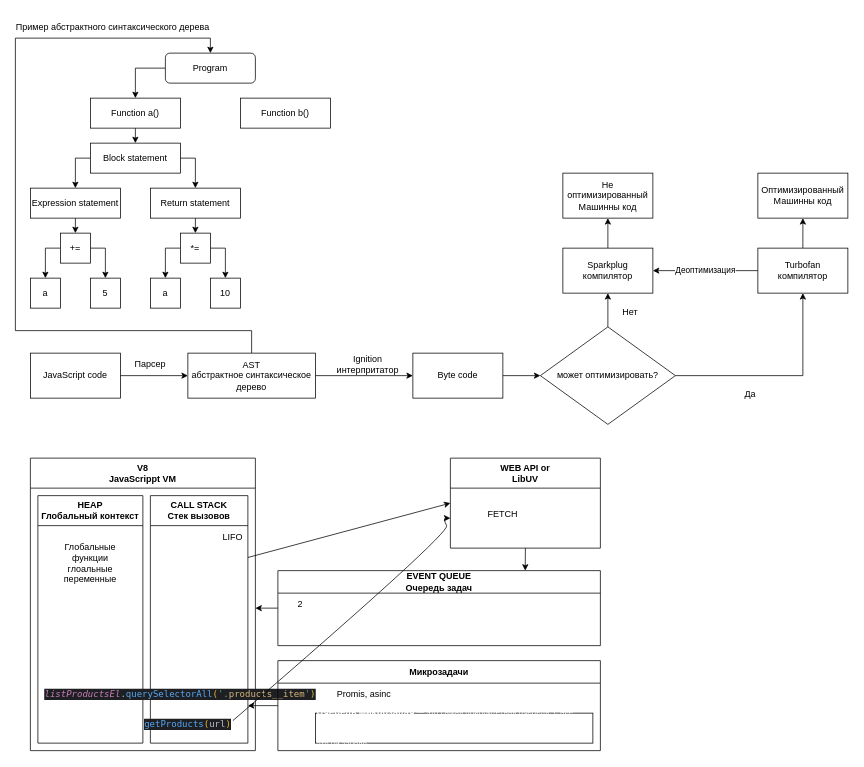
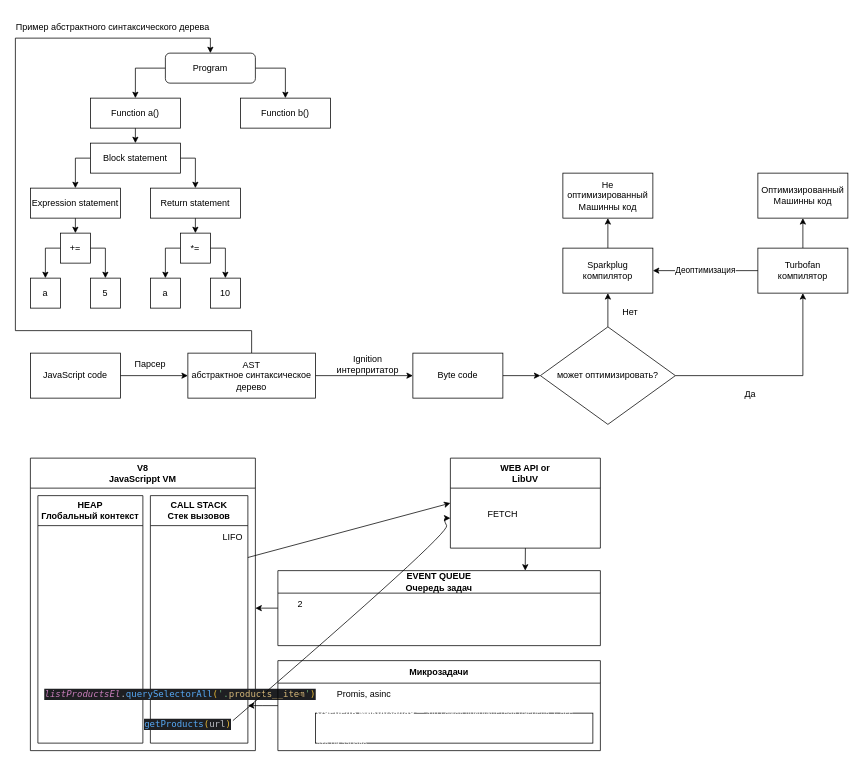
  <mxCell id="0" />
  <mxCell id="1" parent="0" />
  <mxCell id="2" value="V8&lt;br&gt;JavaScrippt VM" style="swimlane;whiteSpace=wrap;html=1;startSize=40;" parent="1" vertex="1"><mxGeometry x="40" y="610" width="300" height="390" as="geometry" /></mxCell>
  <mxCell id="3" value="HEAP&lt;br&gt;Глобальный контекст" style="swimlane;whiteSpace=wrap;html=1;startSize=40;" parent="2" vertex="1"><mxGeometry x="10" y="50" width="140" height="330" as="geometry" /></mxCell>
- <mxCell id="4" value="Глобальные функции&lt;br&gt;глоальные переменные" style="text;html=1;strokeColor=none;fillColor=none;align=center;verticalAlign=middle;whiteSpace=wrap;rounded=0;" parent="3" vertex="1"><mxGeometry x="10" y="60" width="120" height="60" as="geometry" /></mxCell>
  <mxCell id="5" value="CALL STACK&lt;br&gt;Стек вызовов" style="swimlane;whiteSpace=wrap;html=1;startSize=40;" parent="2" vertex="1"><mxGeometry x="160" y="50" width="130" height="330" as="geometry" /></mxCell>
  <mxCell id="6" value="LIFO" style="text;html=1;strokeColor=none;fillColor=none;align=center;verticalAlign=middle;whiteSpace=wrap;rounded=0;" parent="5" vertex="1"><mxGeometry x="80" y="40" width="60" height="30" as="geometry" /></mxCell>
  <mxCell id="7" value="&lt;div style=&quot;background-color:#1e1f22;color:#bcbec4&quot;&gt;&lt;pre style=&quot;font-family:'JetBrains Mono',monospace;font-size:10,5pt;&quot;&gt;&lt;span style=&quot;color:#56a8f5;&quot;&gt;getProducts&lt;/span&gt;&lt;span style=&quot;color:#e8ba36;&quot;&gt;(&lt;/span&gt;url&lt;span style=&quot;color:#e8ba36;&quot;&gt;)&lt;/span&gt;&lt;/pre&gt;&lt;/div&gt;" style="text;html=1;strokeColor=none;fillColor=none;align=center;verticalAlign=middle;whiteSpace=wrap;rounded=0;" vertex="1" parent="5"><mxGeometry x="20" y="290" width="60" height="30" as="geometry" /></mxCell>
  <mxCell id="8" value="&lt;div style=&quot;background-color:#1e1f22;color:#bcbec4&quot;&gt;&lt;pre style=&quot;font-family:'JetBrains Mono',monospace;font-size:10,5pt;&quot;&gt;&lt;span style=&quot;color:#c77dba;font-style:italic;&quot;&gt;listProductsEl&lt;/span&gt;.&lt;span style=&quot;color:#56a8f5;&quot;&gt;querySelectorAll&lt;/span&gt;&lt;span style=&quot;color:#e8ba36;&quot;&gt;(&lt;/span&gt;&lt;span style=&quot;color:#6aab73;&quot;&gt;'.&lt;/span&gt;&lt;span style=&quot;color:#d5b778;&quot;&gt;products__item&lt;/span&gt;&lt;span style=&quot;color:#6aab73;&quot;&gt;'&lt;/span&gt;&lt;span style=&quot;color:#e8ba36;&quot;&gt;)&lt;/span&gt;&lt;/pre&gt;&lt;/div&gt;" style="text;html=1;strokeColor=none;fillColor=none;align=center;verticalAlign=middle;whiteSpace=wrap;rounded=0;" vertex="1" parent="5"><mxGeometry x="10" y="250" width="60" height="30" as="geometry" /></mxCell>
  <mxCell id="9" style="edgeStyle=none;html=1;exitX=0;exitY=0.5;exitDx=0;exitDy=0;" parent="1" source="10" edge="1"><mxGeometry relative="1" as="geometry"><mxPoint x="340" y="810" as="targetPoint" /></mxGeometry></mxCell>
  <mxCell id="10" value="EVENT QUEUE&lt;br&gt;Очередь задач" style="swimlane;whiteSpace=wrap;html=1;startSize=30;" parent="1" vertex="1"><mxGeometry x="370" y="760" width="430" height="100" as="geometry" /></mxCell>
  <mxCell id="11" value="2" style="text;html=1;strokeColor=none;fillColor=none;align=center;verticalAlign=middle;whiteSpace=wrap;rounded=0;" parent="10" vertex="1"><mxGeometry y="30" width="60" height="30" as="geometry" /></mxCell>
  <mxCell id="12" value="&lt;b style=&quot;font-size: 12px;&quot;&gt;&lt;span style=&quot;font-family: -apple-system, BlinkMacSystemFont, Arial, sans-serif;&quot;&gt;Из&amp;nbsp;&lt;/span&gt;&lt;span style=&quot;transition: opacity 0.2s ease-in-out 0s, color 0.2s ease-in-out 0s, text-decoration 0.2s ease-in-out 0s, background-color 0.2s ease-in-out 0s, -webkit-text-decoration 0.2s ease-in-out 0s; quotes: &amp;quot;«&amp;quot; &amp;quot;»&amp;quot;; -webkit-font-smoothing: antialiased; font-family: -apple-system, BlinkMacSystemFont, Arial, sans-serif;&quot;&gt;очереди задач&lt;/span&gt;&lt;/b&gt;&lt;span style=&quot;font-family: -apple-system, BlinkMacSystemFont, Arial, sans-serif;&quot;&gt;&amp;nbsp;движок выполняет, как правило, одно или несколько заданий, стараясь уложиться в 16,6 миллисекунды. Как только пройдёт отведённое время, движок пойдёт обновлять интерфейс, даже если в очереди остались задачи. К ним он вернётся на следующем витке цикла событий.&lt;/span&gt;" style="text;html=1;strokeColor=none;fillColor=none;align=left;verticalAlign=middle;whiteSpace=wrap;rounded=0;labelBackgroundColor=none;fontSize=10;fontColor=#FFFFFF;" parent="10" vertex="1"><mxGeometry x="60" y="50" width="370" height="30" as="geometry" /></mxCell>
  <mxCell id="13" style="edgeStyle=none;html=1;exitX=0.5;exitY=1;exitDx=0;exitDy=0;entryX=0.767;entryY=0;entryDx=0;entryDy=0;entryPerimeter=0;" parent="1" source="14" target="10" edge="1"><mxGeometry relative="1" as="geometry" /></mxCell>
  <mxCell id="14" value="WEB API or&lt;br&gt;LibUV" style="swimlane;whiteSpace=wrap;html=1;startSize=40;" parent="1" vertex="1"><mxGeometry x="600" y="610" width="200" height="120" as="geometry" /></mxCell>
  <mxCell id="15" value="FETCH" style="text;html=1;strokeColor=none;fillColor=none;align=center;verticalAlign=middle;whiteSpace=wrap;rounded=0;" vertex="1" parent="14"><mxGeometry x="40" y="60" width="60" height="30" as="geometry" /></mxCell>
  <mxCell id="16" style="edgeStyle=none;html=1;exitX=1;exitY=0.25;exitDx=0;exitDy=0;entryX=0;entryY=0.5;entryDx=0;entryDy=0;fontSize=12;fontColor=#FFFFFF;" parent="1" source="5" target="14" edge="1"><mxGeometry relative="1" as="geometry" /></mxCell>
  <mxCell id="17" style="edgeStyle=orthogonalEdgeStyle;rounded=0;orthogonalLoop=1;jettySize=auto;html=1;exitX=0;exitY=0.5;exitDx=0;exitDy=0;" parent="1" source="18" edge="1"><mxGeometry relative="1" as="geometry"><mxPoint x="330" y="940" as="targetPoint" /></mxGeometry></mxCell>
  <mxCell id="18" value="Микрозадачи" style="swimlane;whiteSpace=wrap;html=1;startSize=30;" parent="1" vertex="1"><mxGeometry x="370" y="880" width="430" height="120" as="geometry" /></mxCell>
+ <mxCell id="19" value="1" style="text;html=1;strokeColor=none;fillColor=none;align=center;verticalAlign=middle;whiteSpace=wrap;rounded=0;" parent="18" vertex="1"><mxGeometry y="30" width="60" height="30" as="geometry" /></mxCell>
  <mxCell id="20" value="Promis, asinc" style="text;html=1;strokeColor=none;fillColor=none;align=center;verticalAlign=middle;whiteSpace=wrap;rounded=0;" parent="18" vertex="1"><mxGeometry x="60" y="30" width="110" height="30" as="geometry" /></mxCell>
  <mxCell id="21" value="&lt;font color=&quot;#ffffff&quot; style=&quot;&quot;&gt;&lt;span style=&quot;transition: opacity 0.2s ease-in-out 0s, color 0.2s ease-in-out 0s, text-decoration 0.2s ease-in-out 0s, background-color 0.2s ease-in-out 0s, -webkit-text-decoration 0.2s ease-in-out 0s; quotes: &amp;quot;«&amp;quot; &amp;quot;»&amp;quot;; -webkit-font-smoothing: antialiased; font-family: -apple-system, BlinkMacSystemFont, Arial, sans-serif;&quot;&gt;&lt;font style=&quot;font-size: 12px;&quot;&gt;&lt;b&gt;Очередь микрозадач&lt;/b&gt;&lt;/font&gt;&lt;/span&gt;&lt;span style=&quot;font-size: 10px; font-family: -apple-system, BlinkMacSystemFont, Arial, sans-serif;&quot;&gt;&amp;nbsp;— это самая приоритетная очередь, с неё начинается выполнение кода. Работа браузера с этой очередью продолжается до тех пор, пока в ней есть задачи, сколько бы времени это ни заняло.&lt;/span&gt;&lt;/font&gt;" style="text;html=1;strokeColor=#000000;fillColor=none;align=left;verticalAlign=middle;whiteSpace=wrap;rounded=0;" parent="18" vertex="1"><mxGeometry x="50" y="70" width="370" height="40" as="geometry" /></mxCell>
  <mxCell id="22" style="edgeStyle=orthogonalEdgeStyle;rounded=0;orthogonalLoop=1;jettySize=auto;html=1;exitX=1;exitY=0.5;exitDx=0;exitDy=0;entryX=0;entryY=0.5;entryDx=0;entryDy=0;" parent="1" source="23" target="26" edge="1"><mxGeometry relative="1" as="geometry" /></mxCell>
  <mxCell id="23" value="JavaScript code" style="rounded=0;whiteSpace=wrap;html=1;" parent="1" vertex="1"><mxGeometry x="40" y="470" width="120" height="60" as="geometry" /></mxCell>
  <mxCell id="24" style="edgeStyle=orthogonalEdgeStyle;rounded=0;orthogonalLoop=1;jettySize=auto;html=1;exitX=0.5;exitY=0;exitDx=0;exitDy=0;entryX=0.5;entryY=0;entryDx=0;entryDy=0;" parent="1" source="26" target="47" edge="1"><mxGeometry relative="1" as="geometry"><Array as="points"><mxPoint x="335" y="440" /><mxPoint x="20" y="440" /><mxPoint x="20" y="50" /><mxPoint x="280" y="50" /></Array></mxGeometry></mxCell>
  <mxCell id="25" style="edgeStyle=orthogonalEdgeStyle;rounded=0;orthogonalLoop=1;jettySize=auto;html=1;exitX=1;exitY=0.5;exitDx=0;exitDy=0;entryX=0;entryY=0.5;entryDx=0;entryDy=0;" parent="1" source="26" target="28" edge="1"><mxGeometry relative="1" as="geometry" /></mxCell>
  <mxCell id="26" value="AST&lt;br&gt;абстрактное синтаксическое дерево" style="rounded=0;whiteSpace=wrap;html=1;" parent="1" vertex="1"><mxGeometry x="250" y="470" width="170" height="60" as="geometry" /></mxCell>
  <mxCell id="27" style="edgeStyle=orthogonalEdgeStyle;rounded=0;orthogonalLoop=1;jettySize=auto;html=1;exitX=1;exitY=0.5;exitDx=0;exitDy=0;entryX=0;entryY=0.5;entryDx=0;entryDy=0;" parent="1" source="28" target="56" edge="1"><mxGeometry relative="1" as="geometry" /></mxCell>
  <mxCell id="28" value="Byte code" style="rounded=0;whiteSpace=wrap;html=1;" parent="1" vertex="1"><mxGeometry x="550" y="470" width="120" height="60" as="geometry" /></mxCell>
  <mxCell id="29" value="Не оптимизированный&lt;br&gt;Машинны код" style="rounded=0;whiteSpace=wrap;html=1;" parent="1" vertex="1"><mxGeometry x="750" y="230" width="120" height="60" as="geometry" /></mxCell>
  <mxCell id="30" value="a" style="rounded=0;whiteSpace=wrap;html=1;" parent="1" vertex="1"><mxGeometry x="40" y="370" width="40" height="40" as="geometry" /></mxCell>
  <mxCell id="31" value="5" style="rounded=0;whiteSpace=wrap;html=1;" parent="1" vertex="1"><mxGeometry x="120" y="370" width="40" height="40" as="geometry" /></mxCell>
  <mxCell id="32" style="edgeStyle=orthogonalEdgeStyle;rounded=0;orthogonalLoop=1;jettySize=auto;html=1;exitX=0;exitY=0.5;exitDx=0;exitDy=0;entryX=0.5;entryY=0;entryDx=0;entryDy=0;" parent="1" source="34" target="30" edge="1"><mxGeometry relative="1" as="geometry" /></mxCell>
  <mxCell id="33" style="edgeStyle=orthogonalEdgeStyle;rounded=0;orthogonalLoop=1;jettySize=auto;html=1;exitX=1;exitY=0.5;exitDx=0;exitDy=0;entryX=0.5;entryY=0;entryDx=0;entryDy=0;" parent="1" source="34" target="31" edge="1"><mxGeometry relative="1" as="geometry" /></mxCell>
  <mxCell id="34" value="+=" style="rounded=0;whiteSpace=wrap;html=1;" parent="1" vertex="1"><mxGeometry x="80" y="310" width="40" height="40" as="geometry" /></mxCell>
  <mxCell id="35" style="edgeStyle=orthogonalEdgeStyle;rounded=0;orthogonalLoop=1;jettySize=auto;html=1;exitX=0.5;exitY=1;exitDx=0;exitDy=0;entryX=0.5;entryY=0;entryDx=0;entryDy=0;" parent="1" source="36" target="34" edge="1"><mxGeometry relative="1" as="geometry" /></mxCell>
  <mxCell id="36" value="Expression statement" style="rounded=0;whiteSpace=wrap;html=1;" parent="1" vertex="1"><mxGeometry x="40" y="250" width="120" height="40" as="geometry" /></mxCell>
  <mxCell id="37" style="edgeStyle=orthogonalEdgeStyle;rounded=0;orthogonalLoop=1;jettySize=auto;html=1;exitX=0.5;exitY=1;exitDx=0;exitDy=0;entryX=0.5;entryY=0;entryDx=0;entryDy=0;" parent="1" source="38" target="52" edge="1"><mxGeometry relative="1" as="geometry" /></mxCell>
  <mxCell id="38" value="Return statement" style="rounded=0;whiteSpace=wrap;html=1;" parent="1" vertex="1"><mxGeometry x="200" y="250" width="120" height="40" as="geometry" /></mxCell>
  <mxCell id="39" style="edgeStyle=orthogonalEdgeStyle;rounded=0;orthogonalLoop=1;jettySize=auto;html=1;exitX=0;exitY=0.5;exitDx=0;exitDy=0;entryX=0.5;entryY=0;entryDx=0;entryDy=0;" parent="1" source="41" target="36" edge="1"><mxGeometry relative="1" as="geometry" /></mxCell>
  <mxCell id="40" style="edgeStyle=orthogonalEdgeStyle;rounded=0;orthogonalLoop=1;jettySize=auto;html=1;exitX=1;exitY=0.5;exitDx=0;exitDy=0;entryX=0.5;entryY=0;entryDx=0;entryDy=0;" parent="1" source="41" target="38" edge="1"><mxGeometry relative="1" as="geometry" /></mxCell>
  <mxCell id="41" value="Block statement" style="rounded=0;whiteSpace=wrap;html=1;" parent="1" vertex="1"><mxGeometry x="120" y="190" width="120" height="40" as="geometry" /></mxCell>
  <mxCell id="42" style="edgeStyle=orthogonalEdgeStyle;rounded=0;orthogonalLoop=1;jettySize=auto;html=1;exitX=0.5;exitY=1;exitDx=0;exitDy=0;entryX=0.5;entryY=0;entryDx=0;entryDy=0;" parent="1" source="43" target="41" edge="1"><mxGeometry relative="1" as="geometry" /></mxCell>
  <mxCell id="43" value="Function a()" style="rounded=0;whiteSpace=wrap;html=1;" parent="1" vertex="1"><mxGeometry x="120" y="130" width="120" height="40" as="geometry" /></mxCell>
  <mxCell id="44" value="Function b()" style="rounded=0;whiteSpace=wrap;html=1;" parent="1" vertex="1"><mxGeometry x="320" y="130" width="120" height="40" as="geometry" /></mxCell>
  <mxCell id="45" style="edgeStyle=orthogonalEdgeStyle;rounded=0;orthogonalLoop=1;jettySize=auto;html=1;exitX=0;exitY=0.5;exitDx=0;exitDy=0;entryX=0.5;entryY=0;entryDx=0;entryDy=0;" parent="1" source="47" target="43" edge="1"><mxGeometry relative="1" as="geometry" /></mxCell>
+ <mxCell id="46" style="edgeStyle=orthogonalEdgeStyle;rounded=0;orthogonalLoop=1;jettySize=auto;html=1;exitX=1;exitY=0.5;exitDx=0;exitDy=0;entryX=0.5;entryY=0;entryDx=0;entryDy=0;" parent="1" source="47" target="44" edge="1"><mxGeometry relative="1" as="geometry" /></mxCell>
  <mxCell id="47" value="Program" style="whiteSpace=wrap;html=1;rounded=1;" parent="1" vertex="1"><mxGeometry x="220" y="70" width="120" height="40" as="geometry" /></mxCell>
  <mxCell id="48" value="a" style="rounded=0;whiteSpace=wrap;html=1;" parent="1" vertex="1"><mxGeometry x="200" y="370" width="40" height="40" as="geometry" /></mxCell>
  <mxCell id="49" value="10" style="rounded=0;whiteSpace=wrap;html=1;" parent="1" vertex="1"><mxGeometry x="280" y="370" width="40" height="40" as="geometry" /></mxCell>
  <mxCell id="50" style="edgeStyle=orthogonalEdgeStyle;rounded=0;orthogonalLoop=1;jettySize=auto;html=1;exitX=0;exitY=0.5;exitDx=0;exitDy=0;entryX=0.5;entryY=0;entryDx=0;entryDy=0;" parent="1" source="52" target="48" edge="1"><mxGeometry relative="1" as="geometry" /></mxCell>
  <mxCell id="51" style="edgeStyle=orthogonalEdgeStyle;rounded=0;orthogonalLoop=1;jettySize=auto;html=1;exitX=1;exitY=0.5;exitDx=0;exitDy=0;entryX=0.5;entryY=0;entryDx=0;entryDy=0;" parent="1" source="52" target="49" edge="1"><mxGeometry relative="1" as="geometry" /></mxCell>
  <mxCell id="52" value="*=" style="rounded=0;whiteSpace=wrap;html=1;" parent="1" vertex="1"><mxGeometry x="240" y="310" width="40" height="40" as="geometry" /></mxCell>
  <mxCell id="53" value="Ignition&lt;br&gt;интерпритатор" style="text;html=1;strokeColor=none;fillColor=none;align=center;verticalAlign=middle;whiteSpace=wrap;rounded=0;" parent="1" vertex="1"><mxGeometry x="440" y="470" width="100" height="30" as="geometry" /></mxCell>
  <mxCell id="54" style="edgeStyle=orthogonalEdgeStyle;rounded=0;orthogonalLoop=1;jettySize=auto;html=1;exitX=1;exitY=0.5;exitDx=0;exitDy=0;entryX=0.5;entryY=1;entryDx=0;entryDy=0;" parent="1" source="56" target="58" edge="1"><mxGeometry relative="1" as="geometry"><mxPoint x="1020" y="400" as="targetPoint" /><Array as="points"><mxPoint x="1070" y="500" /></Array></mxGeometry></mxCell>
  <mxCell id="55" style="edgeStyle=orthogonalEdgeStyle;rounded=0;orthogonalLoop=1;jettySize=auto;html=1;exitX=0.5;exitY=0;exitDx=0;exitDy=0;entryX=0.5;entryY=1;entryDx=0;entryDy=0;" parent="1" source="56" target="60" edge="1"><mxGeometry relative="1" as="geometry" /></mxCell>
  <mxCell id="56" value="может оптимизировать?" style="rhombus;whiteSpace=wrap;html=1;" parent="1" vertex="1"><mxGeometry x="720" y="435" width="180" height="130" as="geometry" /></mxCell>
  <mxCell id="57" style="edgeStyle=orthogonalEdgeStyle;rounded=0;orthogonalLoop=1;jettySize=auto;html=1;exitX=0.5;exitY=0;exitDx=0;exitDy=0;entryX=0.5;entryY=1;entryDx=0;entryDy=0;" parent="1" source="58" target="63" edge="1"><mxGeometry relative="1" as="geometry" /></mxCell>
  <mxCell id="58" value="Turbofan&lt;br&gt;компилятор" style="rounded=0;whiteSpace=wrap;html=1;" parent="1" vertex="1"><mxGeometry x="1010" y="330" width="120" height="60" as="geometry" /></mxCell>
  <mxCell id="59" style="edgeStyle=orthogonalEdgeStyle;rounded=0;orthogonalLoop=1;jettySize=auto;html=1;exitX=0.5;exitY=0;exitDx=0;exitDy=0;entryX=0.5;entryY=1;entryDx=0;entryDy=0;" parent="1" source="60" target="29" edge="1"><mxGeometry relative="1" as="geometry" /></mxCell>
  <mxCell id="60" value="Sparkplug&lt;br&gt;компилятор" style="rounded=0;whiteSpace=wrap;html=1;" parent="1" vertex="1"><mxGeometry x="750" y="330" width="120" height="60" as="geometry" /></mxCell>
  <mxCell id="61" value="Да" style="text;html=1;strokeColor=none;fillColor=none;align=center;verticalAlign=middle;whiteSpace=wrap;rounded=0;" parent="1" vertex="1"><mxGeometry x="970" y="510" width="60" height="30" as="geometry" /></mxCell>
  <mxCell id="62" value="Нет" style="text;html=1;strokeColor=none;fillColor=none;align=center;verticalAlign=middle;whiteSpace=wrap;rounded=0;" parent="1" vertex="1"><mxGeometry x="810" y="400" width="60" height="30" as="geometry" /></mxCell>
  <mxCell id="63" value="Оптимизированный&lt;br&gt;Машинны код" style="rounded=0;whiteSpace=wrap;html=1;" parent="1" vertex="1"><mxGeometry x="1010" y="230" width="120" height="60" as="geometry" /></mxCell>
  <mxCell id="64" value="Парсер" style="text;html=1;strokeColor=none;fillColor=none;align=center;verticalAlign=middle;whiteSpace=wrap;rounded=0;" parent="1" vertex="1"><mxGeometry x="170" y="470" width="60" height="30" as="geometry" /></mxCell>
  <mxCell id="65" value="Пример абстрактного синтаксического дерева" style="text;html=1;strokeColor=none;fillColor=none;align=center;verticalAlign=middle;whiteSpace=wrap;rounded=0;" parent="1" vertex="1"><mxGeometry x="20" y="20" width="260" height="30" as="geometry" /></mxCell>
  <mxCell id="66" value="Деоптимизация" style="endArrow=classic;html=1;rounded=0;exitX=0;exitY=0.5;exitDx=0;exitDy=0;entryX=1;entryY=0.5;entryDx=0;entryDy=0;" parent="1" source="58" target="60" edge="1"><mxGeometry relative="1" as="geometry"><mxPoint x="530" y="340" as="sourcePoint" /><mxPoint x="630" y="340" as="targetPoint" /></mxGeometry></mxCell>
  <mxCell id="67" value="" style="curved=1;endArrow=classic;html=1;rounded=0;" edge="1" parent="1"><mxGeometry width="50" height="50" relative="1" as="geometry"><mxPoint x="310" y="960" as="sourcePoint" /><mxPoint x="600" y="690" as="targetPoint" /><Array as="points"><mxPoint x="600" y="710" /><mxPoint x="590" y="690" /></Array></mxGeometry></mxCell>
